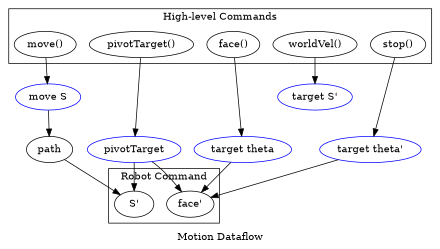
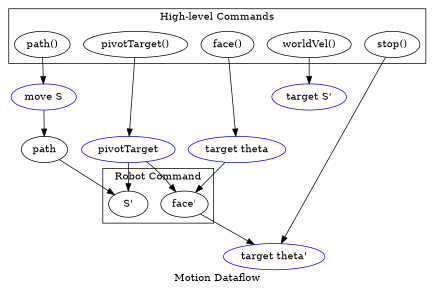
  digraph {
    label="Motion Dataflow"
    n1 [color=blue label="move S"]
    n2 [color=blue label="target S'"]
    n3 [color=blue label="target theta"]
    n4 [color=blue label="target theta'"]
    pivotTarget [color=blue]
-   n6 [label="move()"]
+   n6 [label="path()"]
    n7 [label="pivotTarget()"]
    n8 [label="face()"]
    n9 [label="worldVel()"]
    n10 [label="stop()"]
    n11 [label="S'"]
    n12 [label="face'"]
    path
    subgraph sub_1 {
      n1
      n2
      n3
      n4
      pivotTarget
    }
    subgraph cluster_2 {
      label="High-level Commands"
      n6
      n7
      n8
      n9
      n10
    }
    subgraph cluster_3 {
      label="Robot Command"
      n11
      n12
    }
    n1 -> path
    n3 -> n12
-   n4 -> n12
+   n12 -> n4
    pivotTarget -> n11
    pivotTarget -> n12
    n6 -> n1
    n7 -> pivotTarget
    n8 -> n3
    n9 -> n2
    n10 -> n4
    path -> n11
  }
